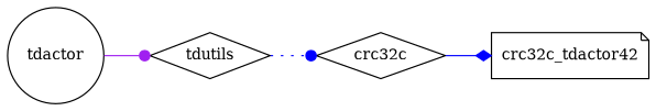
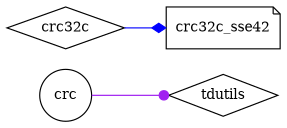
  digraph {
    rankdir=LR
    node [fontsize=12 shape=diamond]
    edge [arrowhead=dot color=blue]
-   n1 [label=tdactor shape=circle]
+   n1 [label=crc shape=circle]
    n2 [label=tdutils]
    n3 [label=crc32c]
-   n4 [label=crc32c_tdactor42 shape=note]
+   n4 [label=crc32c_sse42 shape=note]
    n1 -> n2 [color=purple]
-   n2 -> n3 [style=dotted]
    n3 -> n4 [arrowhead=diamond]
  }
